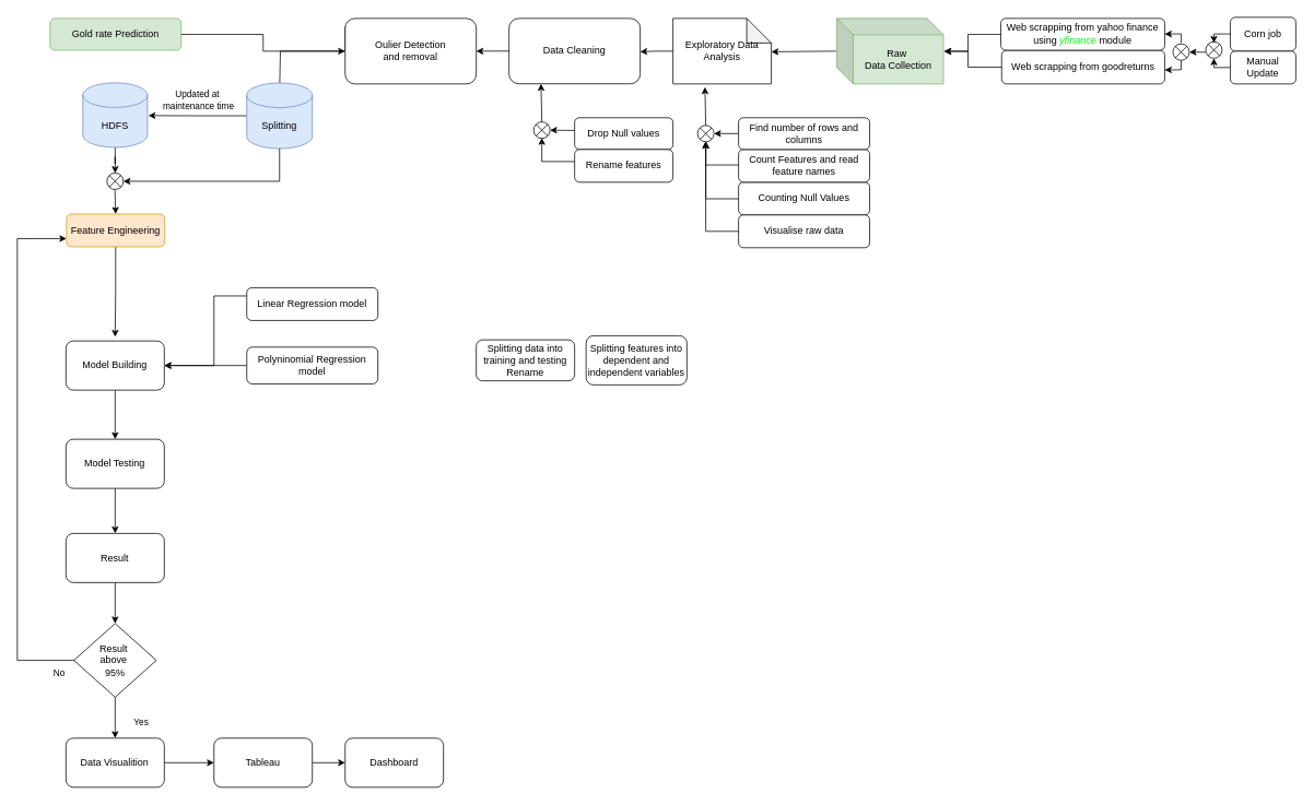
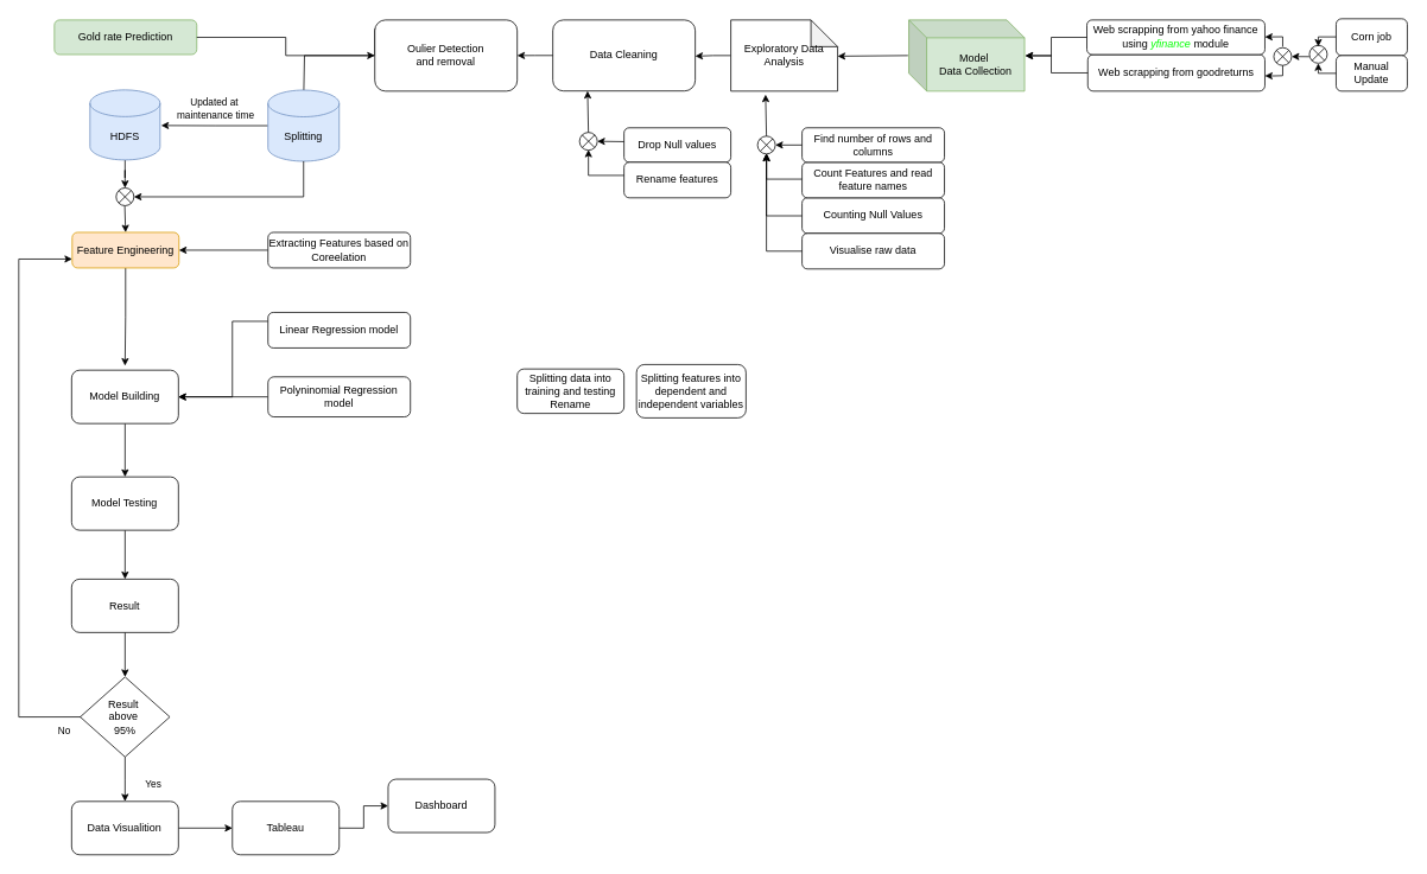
  <mxCell id="0" />
  <mxCell id="1" parent="0" />
  <mxCell id="2" value="Gold rate Prediction" style="rounded=1;whiteSpace=wrap;html=1;fontSize=12;glass=0;strokeWidth=1;shadow=0;fillColor=#d5e8d4;strokeColor=#82b366;" parent="1" vertex="1"><mxGeometry x="60" y="22" width="160" height="38.87" as="geometry" /></mxCell>
  <mxCell id="3" value="Web scrapping from&amp;nbsp;goodreturns" style="rounded=1;whiteSpace=wrap;html=1;fontSize=12;glass=0;strokeWidth=1;shadow=0;" parent="1" vertex="1"><mxGeometry x="1221" y="60.88" width="199" height="41.12" as="geometry" /></mxCell>
  <mxCell id="4" value="Web scrapping from yahoo finance using &lt;i&gt;&lt;font color=&quot;#00ff00&quot;&gt;yfinance&lt;/font&gt;&lt;/i&gt; module" style="rounded=1;whiteSpace=wrap;html=1;fontSize=12;glass=0;strokeWidth=1;shadow=0;" parent="1" vertex="1"><mxGeometry x="1220" y="22" width="200" height="38.88" as="geometry" /></mxCell>
- <mxCell id="5" value="Raw&amp;nbsp;&lt;div&gt;Data Collection&lt;/div&gt;" style="shape=cube;whiteSpace=wrap;html=1;boundedLbl=1;backgroundOutline=1;darkOpacity=0.05;darkOpacity2=0.1;fillColor=#d5e8d4;strokeColor=#82b366;" parent="1" vertex="1"><mxGeometry x="1020" y="22" width="130" height="80" as="geometry" /></mxCell>
+ <mxCell id="5" value="Model&amp;nbsp;&lt;div&gt;Data Collection&lt;/div&gt;" style="shape=cube;whiteSpace=wrap;html=1;boundedLbl=1;backgroundOutline=1;darkOpacity=0.05;darkOpacity2=0.1;fillColor=#d5e8d4;strokeColor=#82b366;" parent="1" vertex="1"><mxGeometry x="1020" y="22" width="130" height="80" as="geometry" /></mxCell>
  <mxCell id="6" style="edgeStyle=orthogonalEdgeStyle;rounded=0;orthogonalLoop=1;jettySize=auto;html=1;entryX=1;entryY=0.51;entryDx=0;entryDy=0;entryPerimeter=0;" parent="1" source="7" target="10" edge="1"><mxGeometry relative="1" as="geometry"><mxPoint x="660" y="265.75" as="targetPoint" /></mxGeometry></mxCell>
  <mxCell id="7" value="Exploratory Data Analysis" style="shape=note;whiteSpace=wrap;html=1;backgroundOutline=1;darkOpacity=0.05;" parent="1" vertex="1"><mxGeometry x="820" y="22" width="120" height="80" as="geometry" /></mxCell>
  <mxCell id="8" style="edgeStyle=orthogonalEdgeStyle;rounded=0;orthogonalLoop=1;jettySize=auto;html=1;entryX=0.5;entryY=0;entryDx=0;entryDy=0;entryPerimeter=0;" parent="1" source="9" target="74" edge="1"><mxGeometry relative="1" as="geometry"><mxPoint x="137.035" y="200.87" as="targetPoint" /></mxGeometry></mxCell>
  <mxCell id="9" value="HDFS" style="shape=cylinder3;whiteSpace=wrap;html=1;boundedLbl=1;backgroundOutline=1;size=15;fillColor=#dae8fc;strokeColor=#6c8ebf;" parent="1" vertex="1"><mxGeometry x="100" y="100.68" width="78.75" height="78.75" as="geometry" /></mxCell>
  <mxCell id="10" value="Data Cleaning" style="rounded=1;whiteSpace=wrap;html=1;" parent="1" vertex="1"><mxGeometry x="620" y="22" width="160" height="79.81" as="geometry" /></mxCell>
  <mxCell id="11" style="edgeStyle=orthogonalEdgeStyle;rounded=0;orthogonalLoop=1;jettySize=auto;html=1;" parent="1" source="12" edge="1"><mxGeometry relative="1" as="geometry"><mxPoint x="139.38" y="410.87" as="targetPoint" /></mxGeometry></mxCell>
  <mxCell id="12" value="Feature Engineering" style="rounded=1;whiteSpace=wrap;html=1;fillColor=#ffe6cc;strokeColor=#d79b00;" parent="1" vertex="1"><mxGeometry x="80" y="260.87" width="120" height="40" as="geometry" /></mxCell>
  <mxCell id="13" style="edgeStyle=orthogonalEdgeStyle;rounded=0;orthogonalLoop=1;jettySize=auto;html=1;entryX=0.5;entryY=0;entryDx=0;entryDy=0;" parent="1" source="14" target="20" edge="1"><mxGeometry relative="1" as="geometry" /></mxCell>
  <mxCell id="14" value="Model Building" style="rounded=1;whiteSpace=wrap;html=1;" parent="1" vertex="1"><mxGeometry x="79.38" y="415.87" width="120" height="60" as="geometry" /></mxCell>
  <mxCell id="15" style="edgeStyle=orthogonalEdgeStyle;rounded=0;orthogonalLoop=1;jettySize=auto;html=1;entryX=1;entryY=0.5;entryDx=0;entryDy=0;" parent="1" source="16" target="14" edge="1"><mxGeometry relative="1" as="geometry"><Array as="points"><mxPoint x="260" y="360.87" /><mxPoint x="260" y="445.87" /></Array></mxGeometry></mxCell>
  <mxCell id="16" value="Linear Regression model" style="rounded=1;whiteSpace=wrap;html=1;" parent="1" vertex="1"><mxGeometry x="300" y="350.87" width="160" height="40" as="geometry" /></mxCell>
  <mxCell id="17" style="edgeStyle=orthogonalEdgeStyle;rounded=0;orthogonalLoop=1;jettySize=auto;html=1;entryX=1;entryY=0.5;entryDx=0;entryDy=0;" parent="1" source="18" target="14" edge="1"><mxGeometry relative="1" as="geometry" /></mxCell>
  <mxCell id="18" value="Polyninomial Regression model" style="rounded=1;whiteSpace=wrap;html=1;" parent="1" vertex="1"><mxGeometry x="300" y="423.37" width="160" height="45" as="geometry" /></mxCell>
  <mxCell id="19" style="edgeStyle=orthogonalEdgeStyle;rounded=0;orthogonalLoop=1;jettySize=auto;html=1;entryX=0.5;entryY=0;entryDx=0;entryDy=0;" parent="1" source="20" target="22" edge="1"><mxGeometry relative="1" as="geometry" /></mxCell>
  <mxCell id="20" value="Model Testing" style="rounded=1;whiteSpace=wrap;html=1;" parent="1" vertex="1"><mxGeometry x="79.38" y="535.87" width="120" height="60" as="geometry" /></mxCell>
  <mxCell id="21" style="edgeStyle=orthogonalEdgeStyle;rounded=0;orthogonalLoop=1;jettySize=auto;html=1;entryX=0.5;entryY=0;entryDx=0;entryDy=0;" parent="1" source="22" target="26" edge="1"><mxGeometry relative="1" as="geometry" /></mxCell>
  <mxCell id="22" value="Result" style="rounded=1;whiteSpace=wrap;html=1;" parent="1" vertex="1"><mxGeometry x="79.38" y="650.87" width="120" height="60" as="geometry" /></mxCell>
  <mxCell id="23" style="edgeStyle=orthogonalEdgeStyle;rounded=0;orthogonalLoop=1;jettySize=auto;html=1;entryX=0.5;entryY=0;entryDx=0;entryDy=0;" parent="1" source="26" target="28" edge="1"><mxGeometry relative="1" as="geometry" /></mxCell>
  <mxCell id="24" value="No" style="edgeLabel;html=1;align=center;verticalAlign=middle;resizable=0;points=[];" parent="23" vertex="1" connectable="0"><mxGeometry x="-0.096" y="-1" relative="1" as="geometry"><mxPoint x="-68" y="-53" as="offset" /></mxGeometry></mxCell>
  <mxCell id="25" style="edgeStyle=orthogonalEdgeStyle;rounded=0;orthogonalLoop=1;jettySize=auto;html=1;" parent="1" edge="1"><mxGeometry relative="1" as="geometry"><Array as="points"><mxPoint x="20" y="806" /><mxPoint x="20" y="291" /></Array><mxPoint x="99.07" y="805.87" as="sourcePoint" /><mxPoint x="80" y="290.87" as="targetPoint" /></mxGeometry></mxCell>
  <mxCell id="26" value="Result&amp;nbsp;&lt;div&gt;above&amp;nbsp;&lt;/div&gt;&lt;div&gt;95%&lt;/div&gt;" style="rhombus;whiteSpace=wrap;html=1;" parent="1" vertex="1"><mxGeometry x="89.07" y="760.87" width="100.62" height="90" as="geometry" /></mxCell>
  <mxCell id="27" style="edgeStyle=orthogonalEdgeStyle;rounded=0;orthogonalLoop=1;jettySize=auto;html=1;exitX=1;exitY=0.5;exitDx=0;exitDy=0;entryX=0;entryY=0.5;entryDx=0;entryDy=0;" parent="1" source="28" target="31" edge="1"><mxGeometry relative="1" as="geometry" /></mxCell>
  <mxCell id="28" value="Data Visualition" style="rounded=1;whiteSpace=wrap;html=1;" parent="1" vertex="1"><mxGeometry x="79.38" y="900.87" width="120" height="60" as="geometry" /></mxCell>
- <mxCell id="29" value="Dashboard" style="rounded=1;whiteSpace=wrap;html=1;" parent="1" vertex="1"><mxGeometry x="420" y="900.87" width="120" height="60" as="geometry" /></mxCell>
+ <mxCell id="29" value="Dashboard" style="rounded=1;whiteSpace=wrap;html=1;" parent="1" vertex="1"><mxGeometry x="435" y="875.87" width="120" height="60" as="geometry" /></mxCell>
  <mxCell id="30" style="edgeStyle=orthogonalEdgeStyle;rounded=0;orthogonalLoop=1;jettySize=auto;html=1;exitX=1;exitY=0.5;exitDx=0;exitDy=0;" parent="1" source="31" target="29" edge="1"><mxGeometry relative="1" as="geometry" /></mxCell>
  <mxCell id="31" value="Tableau" style="rounded=1;whiteSpace=wrap;html=1;" parent="1" vertex="1"><mxGeometry x="260" y="900.87" width="120" height="60" as="geometry" /></mxCell>
  <mxCell id="32" style="edgeStyle=orthogonalEdgeStyle;rounded=0;orthogonalLoop=1;jettySize=auto;html=1;entryX=1;entryY=0.5;entryDx=0;entryDy=0;entryPerimeter=0;" parent="1" edge="1"><mxGeometry relative="1" as="geometry"><mxPoint x="420" y="32" as="sourcePoint" /><mxPoint x="340" y="112" as="targetPoint" /><Array as="points"><mxPoint x="420" y="62" /><mxPoint x="341" y="62" /></Array></mxGeometry></mxCell>
  <mxCell id="33" style="edgeStyle=orthogonalEdgeStyle;rounded=0;orthogonalLoop=1;jettySize=auto;html=1;" parent="1" source="2" target="71" edge="1"><mxGeometry relative="1" as="geometry"><mxPoint x="230" y="110.87" as="targetPoint" /></mxGeometry></mxCell>
+ <mxCell id="34" style="edgeStyle=orthogonalEdgeStyle;rounded=0;orthogonalLoop=1;jettySize=auto;html=1;" parent="1" source="35" target="12" edge="1"><mxGeometry relative="1" as="geometry" /></mxCell>
+ <mxCell id="35" value="Extracting Features based on Coreelation" style="rounded=1;whiteSpace=wrap;html=1;" parent="1" vertex="1"><mxGeometry x="300" y="260.87" width="160" height="40" as="geometry" /></mxCell>
  <mxCell id="36" style="edgeStyle=orthogonalEdgeStyle;rounded=0;orthogonalLoop=1;jettySize=auto;html=1;entryX=1.005;entryY=0.504;entryDx=0;entryDy=0;entryPerimeter=0;" parent="1" source="4" target="5" edge="1"><mxGeometry relative="1" as="geometry"><Array as="points"><mxPoint x="1180" y="41" /><mxPoint x="1180" y="62" /></Array></mxGeometry></mxCell>
  <mxCell id="37" style="edgeStyle=orthogonalEdgeStyle;rounded=0;orthogonalLoop=1;jettySize=auto;html=1;entryX=1.008;entryY=0.5;entryDx=0;entryDy=0;entryPerimeter=0;" parent="1" source="3" target="5" edge="1"><mxGeometry relative="1" as="geometry"><mxPoint x="1150" y="68" as="targetPoint" /><Array as="points"><mxPoint x="1180" y="81" /><mxPoint x="1180" y="62" /></Array></mxGeometry></mxCell>
  <mxCell id="38" value="Counting Null Values" style="rounded=1;whiteSpace=wrap;html=1;fontSize=12;glass=0;strokeWidth=1;shadow=0;" parent="1" vertex="1"><mxGeometry x="900" y="222" width="160" height="40" as="geometry" /></mxCell>
  <mxCell id="39" value="Count Features and read feature names" style="rounded=1;whiteSpace=wrap;html=1;fontSize=12;glass=0;strokeWidth=1;shadow=0;" parent="1" vertex="1"><mxGeometry x="900" y="182" width="160" height="40" as="geometry" /></mxCell>
  <mxCell id="40" value="Find number of rows and columns" style="rounded=1;whiteSpace=wrap;html=1;fontSize=12;glass=0;strokeWidth=1;shadow=0;" parent="1" vertex="1"><mxGeometry x="900" y="143.25" width="160" height="38.75" as="geometry" /></mxCell>
  <mxCell id="41" value="Visualise raw data" style="rounded=1;whiteSpace=wrap;html=1;fontSize=12;glass=0;strokeWidth=1;shadow=0;" parent="1" vertex="1"><mxGeometry x="900" y="262" width="160" height="40" as="geometry" /></mxCell>
  <mxCell id="42" value="Drop Null values" style="rounded=1;whiteSpace=wrap;html=1;" parent="1" vertex="1"><mxGeometry x="700" y="143.26" width="120" height="38.74" as="geometry" /></mxCell>
  <mxCell id="43" value="Rename features" style="rounded=1;whiteSpace=wrap;html=1;" parent="1" vertex="1"><mxGeometry x="700" y="182" width="120" height="40" as="geometry" /></mxCell>
  <mxCell id="44" value="Yes" style="edgeLabel;html=1;align=center;verticalAlign=middle;resizable=0;points=[];" parent="1" vertex="1" connectable="0"><mxGeometry x="170.38" y="880.67" as="geometry" /></mxCell>
  <mxCell id="45" value="Splitting features into dependent and independent variables" style="rounded=1;whiteSpace=wrap;html=1;" parent="1" vertex="1"><mxGeometry x="714" y="409.5" width="123" height="60" as="geometry" /></mxCell>
  <mxCell id="46" value="Splitting data into training and testing Rename" style="rounded=1;whiteSpace=wrap;html=1;" parent="1" vertex="1"><mxGeometry x="580" y="414.5" width="120" height="50" as="geometry" /></mxCell>
  <mxCell id="47" style="edgeStyle=orthogonalEdgeStyle;rounded=0;orthogonalLoop=1;jettySize=auto;html=1;" parent="1" source="49" edge="1"><mxGeometry relative="1" as="geometry"><mxPoint x="180" y="140.68" as="targetPoint" /></mxGeometry></mxCell>
  <mxCell id="48" value="Updated at&amp;nbsp;&lt;div&gt;maintenance time&lt;/div&gt;" style="edgeLabel;html=1;align=center;verticalAlign=middle;resizable=0;points=[];" parent="47" vertex="1" connectable="0"><mxGeometry x="0.062" y="2" relative="1" as="geometry"><mxPoint x="4" y="-22" as="offset" /></mxGeometry></mxCell>
  <mxCell id="49" value="&lt;div&gt;&lt;span style=&quot;background-color: initial;&quot;&gt;Splitting&lt;/span&gt;&lt;br&gt;&lt;/div&gt;" style="shape=cylinder3;whiteSpace=wrap;html=1;boundedLbl=1;backgroundOutline=1;size=15;fillColor=#dae8fc;strokeColor=#6c8ebf;" parent="1" vertex="1"><mxGeometry x="300" y="100.87" width="80" height="80" as="geometry" /></mxCell>
  <mxCell id="50" value="" style="endArrow=classic;html=1;rounded=0;exitX=0.5;exitY=1;exitDx=0;exitDy=0;exitPerimeter=0;entryX=1;entryY=0.5;entryDx=0;entryDy=0;entryPerimeter=0;" parent="1" source="49" target="74" edge="1"><mxGeometry width="50" height="50" relative="1" as="geometry"><mxPoint x="229.07" y="339.62" as="sourcePoint" /><mxPoint x="150" y="210.87" as="targetPoint" /><Array as="points"><mxPoint x="340" y="220.87" /></Array></mxGeometry></mxCell>
  <mxCell id="51" value="" style="endArrow=classic;html=1;rounded=0;" parent="1" edge="1"><mxGeometry width="50" height="50" relative="1" as="geometry"><mxPoint x="139.07" y="230.87" as="sourcePoint" /><mxPoint x="140" y="260.87" as="targetPoint" /></mxGeometry></mxCell>
  <mxCell id="52" value="Corn job" style="rounded=1;whiteSpace=wrap;html=1;" parent="1" vertex="1"><mxGeometry x="1500" y="20.63" width="80" height="41.37" as="geometry" /></mxCell>
  <mxCell id="53" value="Manual Update" style="rounded=1;whiteSpace=wrap;html=1;" parent="1" vertex="1"><mxGeometry x="1500" y="62" width="80" height="40" as="geometry" /></mxCell>
  <mxCell id="54" value="" style="verticalLabelPosition=bottom;verticalAlign=top;html=1;shape=mxgraph.flowchart.or;" parent="1" vertex="1"><mxGeometry x="1470" y="50.63" width="20" height="20" as="geometry" /></mxCell>
  <mxCell id="55" value="" style="verticalLabelPosition=bottom;verticalAlign=top;html=1;shape=mxgraph.flowchart.or;" parent="1" vertex="1"><mxGeometry x="1430" y="53.13" width="20" height="20" as="geometry" /></mxCell>
  <mxCell id="56" value="" style="endArrow=classic;html=1;rounded=0;entryX=1;entryY=0.5;entryDx=0;entryDy=0;entryPerimeter=0;exitX=-0.008;exitY=0.631;exitDx=0;exitDy=0;exitPerimeter=0;" parent="1" source="54" target="55" edge="1"><mxGeometry width="50" height="50" relative="1" as="geometry"><mxPoint x="1460" y="121.88" as="sourcePoint" /><mxPoint x="1510" y="71.88" as="targetPoint" /></mxGeometry></mxCell>
  <mxCell id="57" value="" style="endArrow=classic;html=1;rounded=0;entryX=1;entryY=0.5;entryDx=0;entryDy=0;entryPerimeter=0;" parent="1" edge="1"><mxGeometry width="50" height="50" relative="1" as="geometry"><mxPoint x="1440" y="52" as="sourcePoint" /><mxPoint x="1420" y="41.05" as="targetPoint" /><Array as="points"><mxPoint x="1440" y="40.88" /></Array></mxGeometry></mxCell>
  <mxCell id="58" value="" style="endArrow=classic;html=1;rounded=0;entryX=1;entryY=0.5;entryDx=0;entryDy=0;entryPerimeter=0;exitX=0.5;exitY=1;exitDx=0;exitDy=0;exitPerimeter=0;" parent="1" source="55" edge="1"><mxGeometry width="50" height="50" relative="1" as="geometry"><mxPoint x="1440" y="104.63" as="sourcePoint" /><mxPoint x="1420" y="84.8" as="targetPoint" /><Array as="points"><mxPoint x="1440" y="84.63" /><mxPoint x="1430" y="84.88" /></Array></mxGeometry></mxCell>
  <mxCell id="59" value="" style="endArrow=classic;html=1;rounded=0;entryX=1;entryY=0.509;entryDx=0;entryDy=0;entryPerimeter=0;" parent="1" target="7" edge="1"><mxGeometry width="50" height="50" relative="1" as="geometry"><mxPoint x="1019" y="62" as="sourcePoint" /><mxPoint x="800" y="222" as="targetPoint" /></mxGeometry></mxCell>
  <mxCell id="60" value="" style="verticalLabelPosition=bottom;verticalAlign=top;html=1;shape=mxgraph.flowchart.or;" parent="1" vertex="1"><mxGeometry x="850" y="152.63" width="20" height="20" as="geometry" /></mxCell>
  <mxCell id="61" value="" style="endArrow=classic;html=1;rounded=0;entryX=0.325;entryY=1.048;entryDx=0;entryDy=0;entryPerimeter=0;exitX=0.5;exitY=0;exitDx=0;exitDy=0;exitPerimeter=0;" parent="1" source="60" target="7" edge="1"><mxGeometry width="50" height="50" relative="1" as="geometry"><mxPoint x="910" y="272" as="sourcePoint" /><mxPoint x="960" y="222" as="targetPoint" /></mxGeometry></mxCell>
  <mxCell id="62" value="" style="endArrow=classic;html=1;rounded=0;entryX=1;entryY=0.5;entryDx=0;entryDy=0;entryPerimeter=0;exitX=0;exitY=0.5;exitDx=0;exitDy=0;" parent="1" source="40" target="60" edge="1"><mxGeometry width="50" height="50" relative="1" as="geometry"><mxPoint x="910" y="272" as="sourcePoint" /><mxPoint x="960" y="222" as="targetPoint" /></mxGeometry></mxCell>
  <mxCell id="63" value="" style="endArrow=classic;html=1;rounded=0;entryX=0.5;entryY=1;entryDx=0;entryDy=0;entryPerimeter=0;exitX=0;exitY=0.5;exitDx=0;exitDy=0;" parent="1" source="41" target="60" edge="1"><mxGeometry width="50" height="50" relative="1" as="geometry"><mxPoint x="910" y="272" as="sourcePoint" /><mxPoint x="960" y="222" as="targetPoint" /><Array as="points"><mxPoint x="860" y="282" /></Array></mxGeometry></mxCell>
  <mxCell id="64" value="" style="endArrow=classic;html=1;rounded=0;exitX=0;exitY=0.5;exitDx=0;exitDy=0;" parent="1" edge="1"><mxGeometry width="50" height="50" relative="1" as="geometry"><mxPoint x="900" y="242.25" as="sourcePoint" /><mxPoint x="860" y="172" as="targetPoint" /><Array as="points"><mxPoint x="860" y="242.25" /></Array></mxGeometry></mxCell>
  <mxCell id="65" value="" style="endArrow=classic;html=1;rounded=0;exitX=0;exitY=0.5;exitDx=0;exitDy=0;" parent="1" edge="1"><mxGeometry width="50" height="50" relative="1" as="geometry"><mxPoint x="900" y="201" as="sourcePoint" /><mxPoint x="860" y="172" as="targetPoint" /><Array as="points"><mxPoint x="860" y="201" /></Array></mxGeometry></mxCell>
  <mxCell id="66" value="" style="verticalLabelPosition=bottom;verticalAlign=top;html=1;shape=mxgraph.flowchart.or;" parent="1" vertex="1"><mxGeometry x="650" y="148.44" width="20" height="20" as="geometry" /></mxCell>
  <mxCell id="67" value="" style="endArrow=classic;html=1;rounded=0;entryX=0.325;entryY=1.048;entryDx=0;entryDy=0;entryPerimeter=0;exitX=0.5;exitY=0;exitDx=0;exitDy=0;exitPerimeter=0;" parent="1" source="66" edge="1"><mxGeometry width="50" height="50" relative="1" as="geometry"><mxPoint x="710" y="267.81" as="sourcePoint" /><mxPoint x="659" y="101.81" as="targetPoint" /></mxGeometry></mxCell>
  <mxCell id="68" value="" style="endArrow=classic;html=1;rounded=0;entryX=1;entryY=0.5;entryDx=0;entryDy=0;entryPerimeter=0;exitX=0;exitY=0.5;exitDx=0;exitDy=0;" parent="1" target="66" edge="1"><mxGeometry width="50" height="50" relative="1" as="geometry"><mxPoint x="700" y="158.81" as="sourcePoint" /><mxPoint x="760" y="217.81" as="targetPoint" /></mxGeometry></mxCell>
  <mxCell id="69" value="" style="endArrow=classic;html=1;rounded=0;exitX=0;exitY=0.5;exitDx=0;exitDy=0;" parent="1" edge="1"><mxGeometry width="50" height="50" relative="1" as="geometry"><mxPoint x="700" y="196.81" as="sourcePoint" /><mxPoint x="660" y="167.81" as="targetPoint" /><Array as="points"><mxPoint x="660" y="196.81" /></Array></mxGeometry></mxCell>
  <mxCell id="70" value="" style="edgeStyle=orthogonalEdgeStyle;rounded=0;orthogonalLoop=1;jettySize=auto;html=1;entryX=1;entryY=0.5;entryDx=0;entryDy=0;entryPerimeter=0;" parent="1" source="10" target="71" edge="1"><mxGeometry relative="1" as="geometry"><mxPoint x="620" y="63" as="sourcePoint" /><mxPoint x="300" y="183" as="targetPoint" /></mxGeometry></mxCell>
  <mxCell id="71" value="Oulier Detection&lt;div&gt;and removal&lt;/div&gt;" style="rounded=1;whiteSpace=wrap;html=1;" parent="1" vertex="1"><mxGeometry x="420" y="22" width="160" height="80" as="geometry" /></mxCell>
  <mxCell id="72" value="" style="endArrow=classic;html=1;rounded=0;exitX=0;exitY=0.5;exitDx=0;exitDy=0;entryX=0.5;entryY=1;entryDx=0;entryDy=0;entryPerimeter=0;" parent="1" source="53" target="54" edge="1"><mxGeometry width="50" height="50" relative="1" as="geometry"><mxPoint x="1500" y="80.67" as="sourcePoint" /><mxPoint x="1480" y="72" as="targetPoint" /><Array as="points"><mxPoint x="1480" y="82" /></Array></mxGeometry></mxCell>
  <mxCell id="73" value="" style="endArrow=classic;html=1;rounded=0;exitX=0;exitY=0.5;exitDx=0;exitDy=0;" parent="1" edge="1"><mxGeometry width="50" height="50" relative="1" as="geometry"><mxPoint x="1500" y="41.01" as="sourcePoint" /><mxPoint x="1480" y="52" as="targetPoint" /><Array as="points"><mxPoint x="1480" y="41.01" /></Array></mxGeometry></mxCell>
  <mxCell id="74" value="" style="verticalLabelPosition=bottom;verticalAlign=top;html=1;shape=mxgraph.flowchart.or;" parent="1" vertex="1"><mxGeometry x="129.37" y="210.87" width="20" height="20" as="geometry" /></mxCell>
